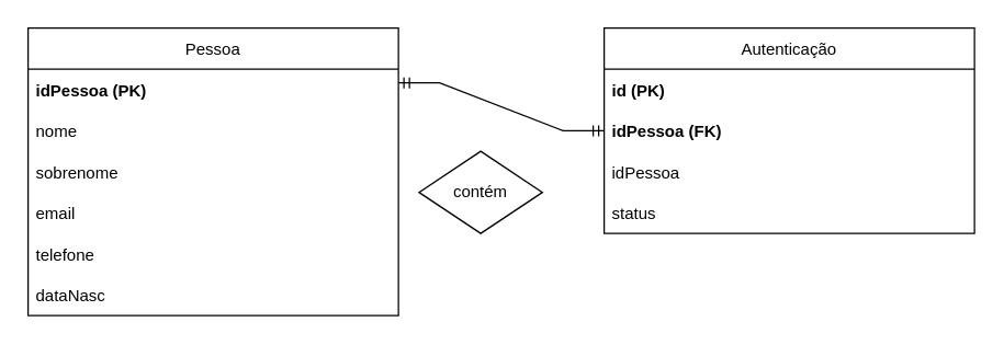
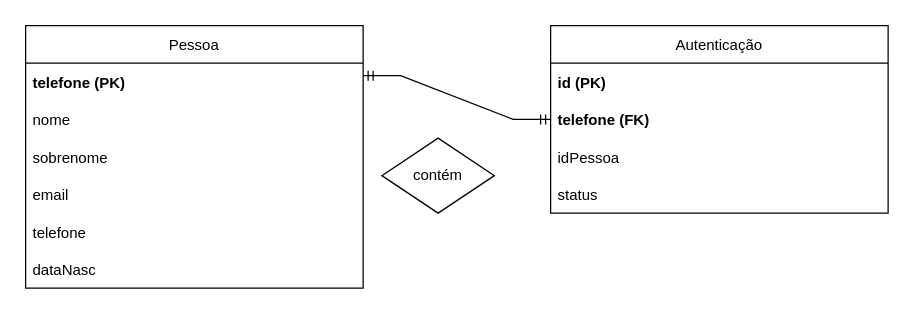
  <mxCell id="0" />
  <mxCell id="1" parent="0" />
  <mxCell id="2" value="Pessoa" style="swimlane;fontStyle=0;childLayout=stackLayout;horizontal=1;startSize=30;horizontalStack=0;resizeParent=1;resizeParentMax=0;resizeLast=0;collapsible=1;marginBottom=0;" parent="1" vertex="1"><mxGeometry x="20" y="20" width="270" height="210" as="geometry" /></mxCell>
- <mxCell id="3" value="idPessoa (PK)" style="text;strokeColor=none;fillColor=none;align=left;verticalAlign=middle;spacingLeft=4;spacingRight=4;overflow=hidden;points=[[0,0.5],[1,0.5]];portConstraint=eastwest;rotatable=0;fontStyle=1" parent="2" vertex="1"><mxGeometry y="30" width="270" height="30" as="geometry" /></mxCell>
+ <mxCell id="3" value="telefone (PK)" style="text;strokeColor=none;fillColor=none;align=left;verticalAlign=middle;spacingLeft=4;spacingRight=4;overflow=hidden;points=[[0,0.5],[1,0.5]];portConstraint=eastwest;rotatable=0;fontStyle=1" parent="2" vertex="1"><mxGeometry y="30" width="270" height="30" as="geometry" /></mxCell>
  <mxCell id="4" value="nome" style="text;strokeColor=none;fillColor=none;align=left;verticalAlign=middle;spacingLeft=4;spacingRight=4;overflow=hidden;points=[[0,0.5],[1,0.5]];portConstraint=eastwest;rotatable=0;" parent="2" vertex="1"><mxGeometry y="60" width="270" height="30" as="geometry" /></mxCell>
  <mxCell id="5" value="sobrenome" style="text;strokeColor=none;fillColor=none;align=left;verticalAlign=middle;spacingLeft=4;spacingRight=4;overflow=hidden;points=[[0,0.5],[1,0.5]];portConstraint=eastwest;rotatable=0;" parent="2" vertex="1"><mxGeometry y="90" width="270" height="30" as="geometry" /></mxCell>
  <mxCell id="6" value="email" style="text;strokeColor=none;fillColor=none;align=left;verticalAlign=middle;spacingLeft=4;spacingRight=4;overflow=hidden;points=[[0,0.5],[1,0.5]];portConstraint=eastwest;rotatable=0;" parent="2" vertex="1"><mxGeometry y="120" width="270" height="30" as="geometry" /></mxCell>
  <mxCell id="7" value="telefone" style="text;strokeColor=none;fillColor=none;align=left;verticalAlign=middle;spacingLeft=4;spacingRight=4;overflow=hidden;points=[[0,0.5],[1,0.5]];portConstraint=eastwest;rotatable=0;" parent="2" vertex="1"><mxGeometry y="150" width="270" height="30" as="geometry" /></mxCell>
  <mxCell id="8" value="dataNasc" style="text;strokeColor=none;fillColor=none;align=left;verticalAlign=middle;spacingLeft=4;spacingRight=4;overflow=hidden;points=[[0,0.5],[1,0.5]];portConstraint=eastwest;rotatable=0;" parent="2" vertex="1"><mxGeometry y="180" width="270" height="30" as="geometry" /></mxCell>
  <mxCell id="9" value="Autenticação" style="swimlane;fontStyle=0;childLayout=stackLayout;horizontal=1;startSize=30;horizontalStack=0;resizeParent=1;resizeParentMax=0;resizeLast=0;collapsible=1;marginBottom=0;" parent="1" vertex="1"><mxGeometry x="440" y="20" width="270" height="150" as="geometry" /></mxCell>
  <mxCell id="10" value="id (PK)" style="text;strokeColor=none;fillColor=none;align=left;verticalAlign=middle;spacingLeft=4;spacingRight=4;overflow=hidden;points=[[0,0.5],[1,0.5]];portConstraint=eastwest;rotatable=0;fontStyle=1" parent="9" vertex="1"><mxGeometry y="30" width="270" height="30" as="geometry" /></mxCell>
- <mxCell id="11" value="idPessoa (FK)" style="text;strokeColor=none;fillColor=none;align=left;verticalAlign=middle;spacingLeft=4;spacingRight=4;overflow=hidden;points=[[0,0.5],[1,0.5]];portConstraint=eastwest;rotatable=0;fontStyle=1" parent="9" vertex="1"><mxGeometry y="60" width="270" height="30" as="geometry" /></mxCell>
+ <mxCell id="11" value="telefone (FK)" style="text;strokeColor=none;fillColor=none;align=left;verticalAlign=middle;spacingLeft=4;spacingRight=4;overflow=hidden;points=[[0,0.5],[1,0.5]];portConstraint=eastwest;rotatable=0;fontStyle=1" parent="9" vertex="1"><mxGeometry y="60" width="270" height="30" as="geometry" /></mxCell>
  <mxCell id="12" value="idPessoa" style="text;strokeColor=none;fillColor=none;align=left;verticalAlign=middle;spacingLeft=4;spacingRight=4;overflow=hidden;points=[[0,0.5],[1,0.5]];portConstraint=eastwest;rotatable=0;" parent="9" vertex="1"><mxGeometry y="90" width="270" height="30" as="geometry" /></mxCell>
  <mxCell id="13" value="status" style="text;strokeColor=none;fillColor=none;align=left;verticalAlign=middle;spacingLeft=4;spacingRight=4;overflow=hidden;points=[[0,0.5],[1,0.5]];portConstraint=eastwest;rotatable=0;" parent="9" vertex="1"><mxGeometry y="120" width="270" height="30" as="geometry" /></mxCell>
  <mxCell id="14" value="contém" style="shape=rhombus;perimeter=rhombusPerimeter;whiteSpace=wrap;html=1;align=center;" parent="1" vertex="1"><mxGeometry x="305" y="110" width="90" height="60" as="geometry" /></mxCell>
  <mxCell id="15" value="" style="edgeStyle=entityRelationEdgeStyle;fontSize=12;html=1;endArrow=ERmandOne;startArrow=ERmandOne;rounded=0;entryX=0;entryY=0.5;entryDx=0;entryDy=0;" parent="1" target="11" edge="1"><mxGeometry width="100" height="100" relative="1" as="geometry"><mxPoint x="290" y="60" as="sourcePoint" /><mxPoint x="390" y="-40" as="targetPoint" /></mxGeometry></mxCell>
